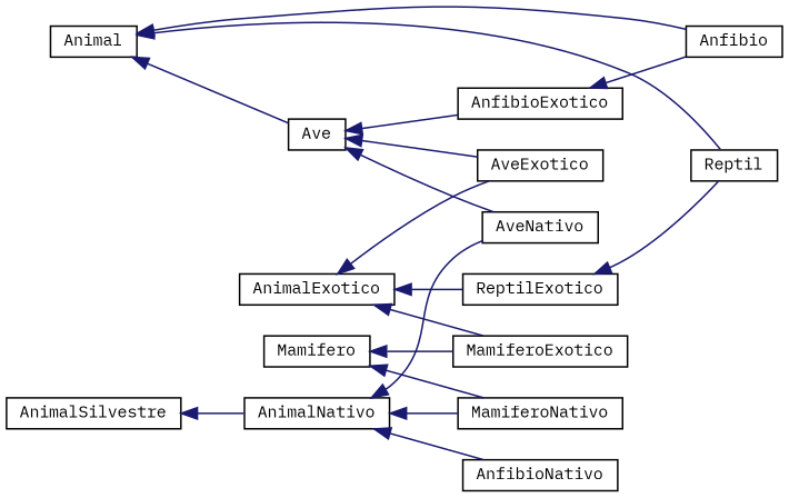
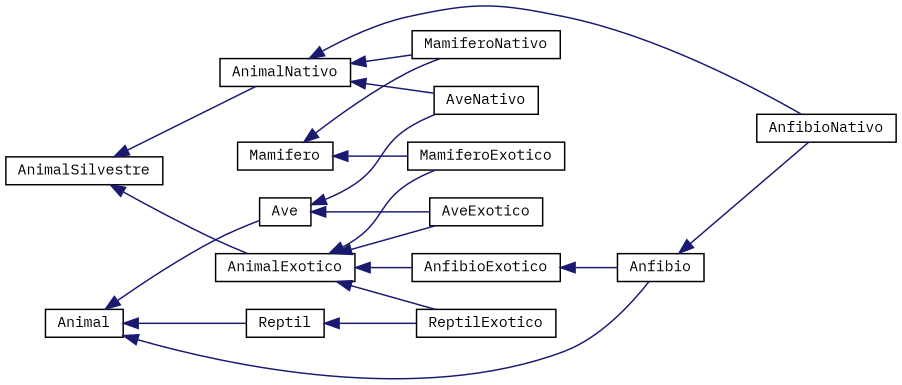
  digraph {
    fontname="IBM Plex Mono"
    rankdir=LR
    node [color=black fillcolor=white fontname="IBM Plex Mono" fontsize=10 shape=record style=filled]
    edge [color=midnightblue dir=back fontname="IBM Plex Mono" fontsize=10 labelfontname=Helvetica labelfontsize=10 style=solid]
    n1 [height=0.2 label=Animal width=0.4]
    n2 [height=0.2 label=Anfibio width=0.4]
    n3 [height=0.2 label=Ave width=0.4]
    n4 [height=0.2 label=Reptil width=0.4]
    n5 [height=0.2 label=AnfibioNativo width=0.4]
    n6 [height=0.2 label=AveExotico width=0.4]
    n7 [height=0.2 label=AveNativo width=0.4]
    n8 [height=0.2 label=Mamifero width=0.4]
    n9 [height=0.2 label=MamiferoExotico width=0.4]
    n10 [height=0.2 label=MamiferoNativo width=0.4]
    n11 [height=0.2 label=ReptilExotico width=0.4]
    n12 [height=0.2 label=AnfibioExotico width=0.4]
    n13 [height=0.2 label=AnimalSilvestre width=0.4]
    n14 [height=0.2 label=AnimalExotico width=0.4]
    n15 [height=0.2 label=AnimalNativo width=0.4]
    n1 -> n2
    n1 -> n3
    n1 -> n4
+   n2 -> n5
    n3 -> n6
    n3 -> n7
-   n11 -> n4
+   n4 -> n11
    n8 -> n9
    n8 -> n10
    n12 -> n2
+   n13 -> n14
    n13 -> n15
    n14 -> n6
    n14 -> n9
    n14 -> n11
-   n3 -> n12
+   n14 -> n12
    n15 -> n5
    n15 -> n7
    n15 -> n10
  }
